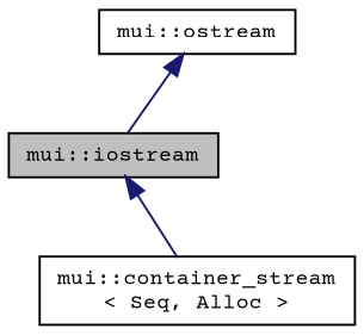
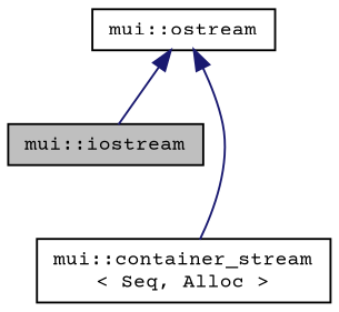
  digraph {
    fontname="Courier Prime"
    node [color=black fillcolor=white fontname="Courier Prime" fontsize=10 shape=record style=filled]
    edge [color=midnightblue dir=back fontname="Courier Prime" fontsize=10 labelfontname=Helvetica labelfontsize=10 style=solid]
    n1 [fillcolor=grey75 fontcolor=black height=0.2 label="mui::iostream" width=0.4]
    n2 [height=0.2 label="mui::container_stream\l\< Seq, Alloc \>" width=0.4]
    n3 [height=0.2 label="mui::ostream" width=0.4]
-   n1 -> n2
+   n3 -> n2
    n3 -> n1
  }
